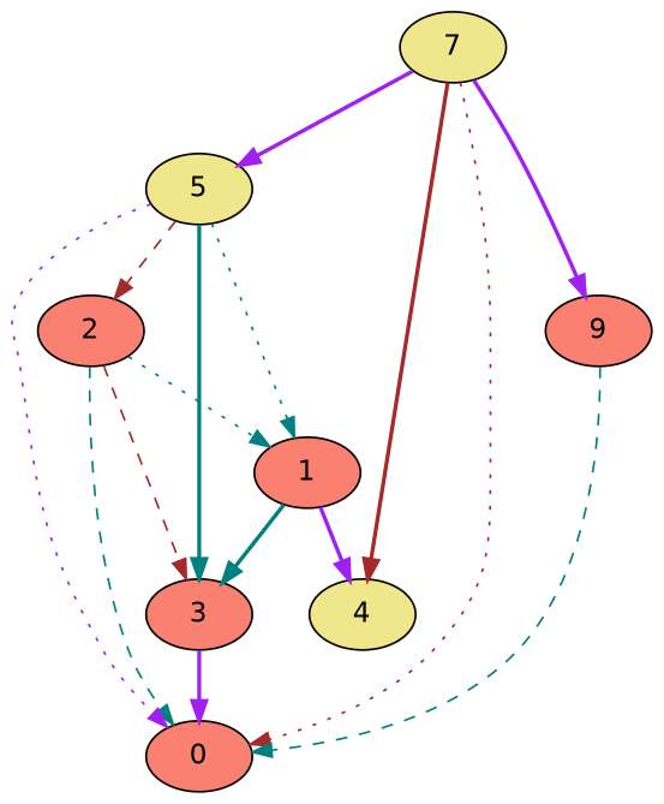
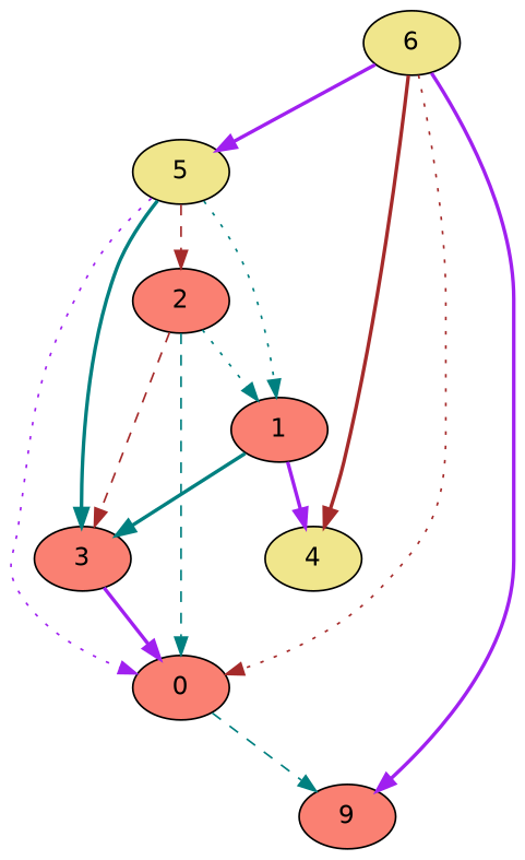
  strict digraph {
    fontname="DejaVu Sans"
    node [fillcolor=salmon fontname="DejaVu Sans" style=filled]
    edge [color=teal fontname="DejaVu Sans" style=bold]
    1
    3
    4 [fillcolor=khaki]
    2
    0
    5 [fillcolor=khaki]
-   6 [fillcolor=khaki label=7]
+   6 [fillcolor=khaki]
    n8 [label=9]
    1 -> 3
    1 -> 4 [color=purple]
    3 -> 0 [color=purple]
    2 -> 1 [style=dotted]
    2 -> 3 [color=brown style=dashed]
    2 -> 0 [style=dashed]
    5 -> 1 [style=dotted]
    5 -> 3
    5 -> 2 [color=brown style=dashed]
    5 -> 0 [color=purple style=dotted]
    6 -> 4 [color=brown]
    6 -> 0 [color=brown style=dotted]
    6 -> 5 [color=purple]
    6 -> n8 [color=purple]
-   n8 -> 0 [style=dashed]
+   0 -> n8 [style=dashed]
  }
